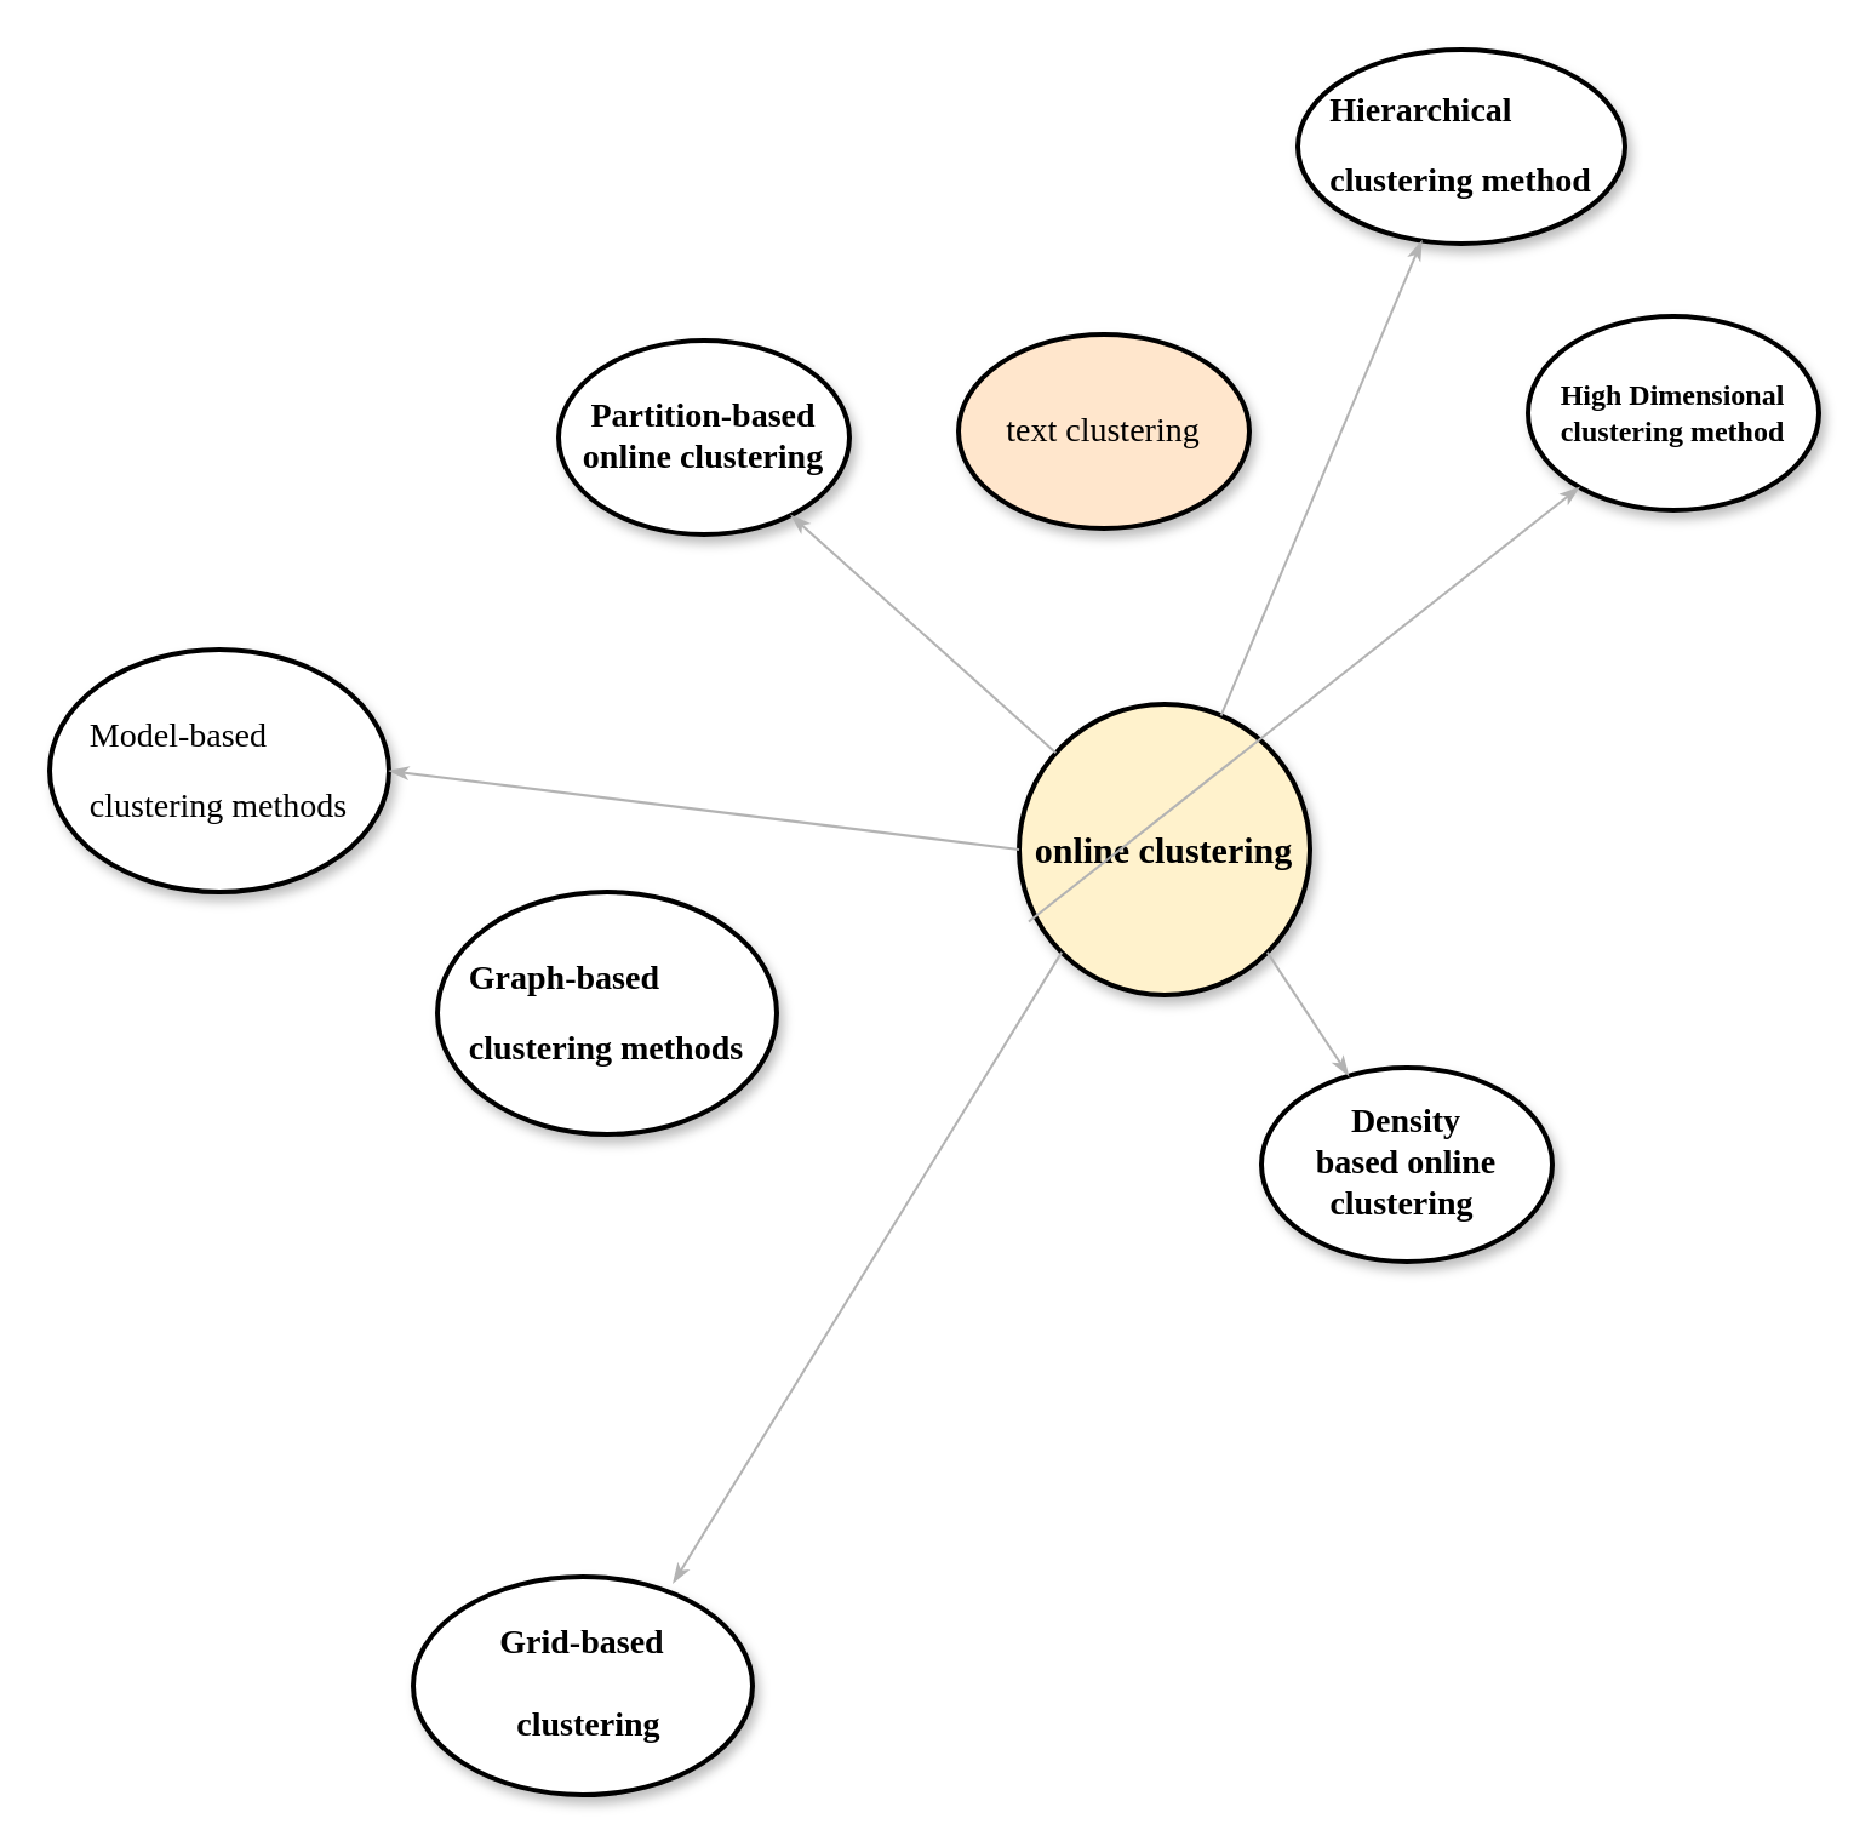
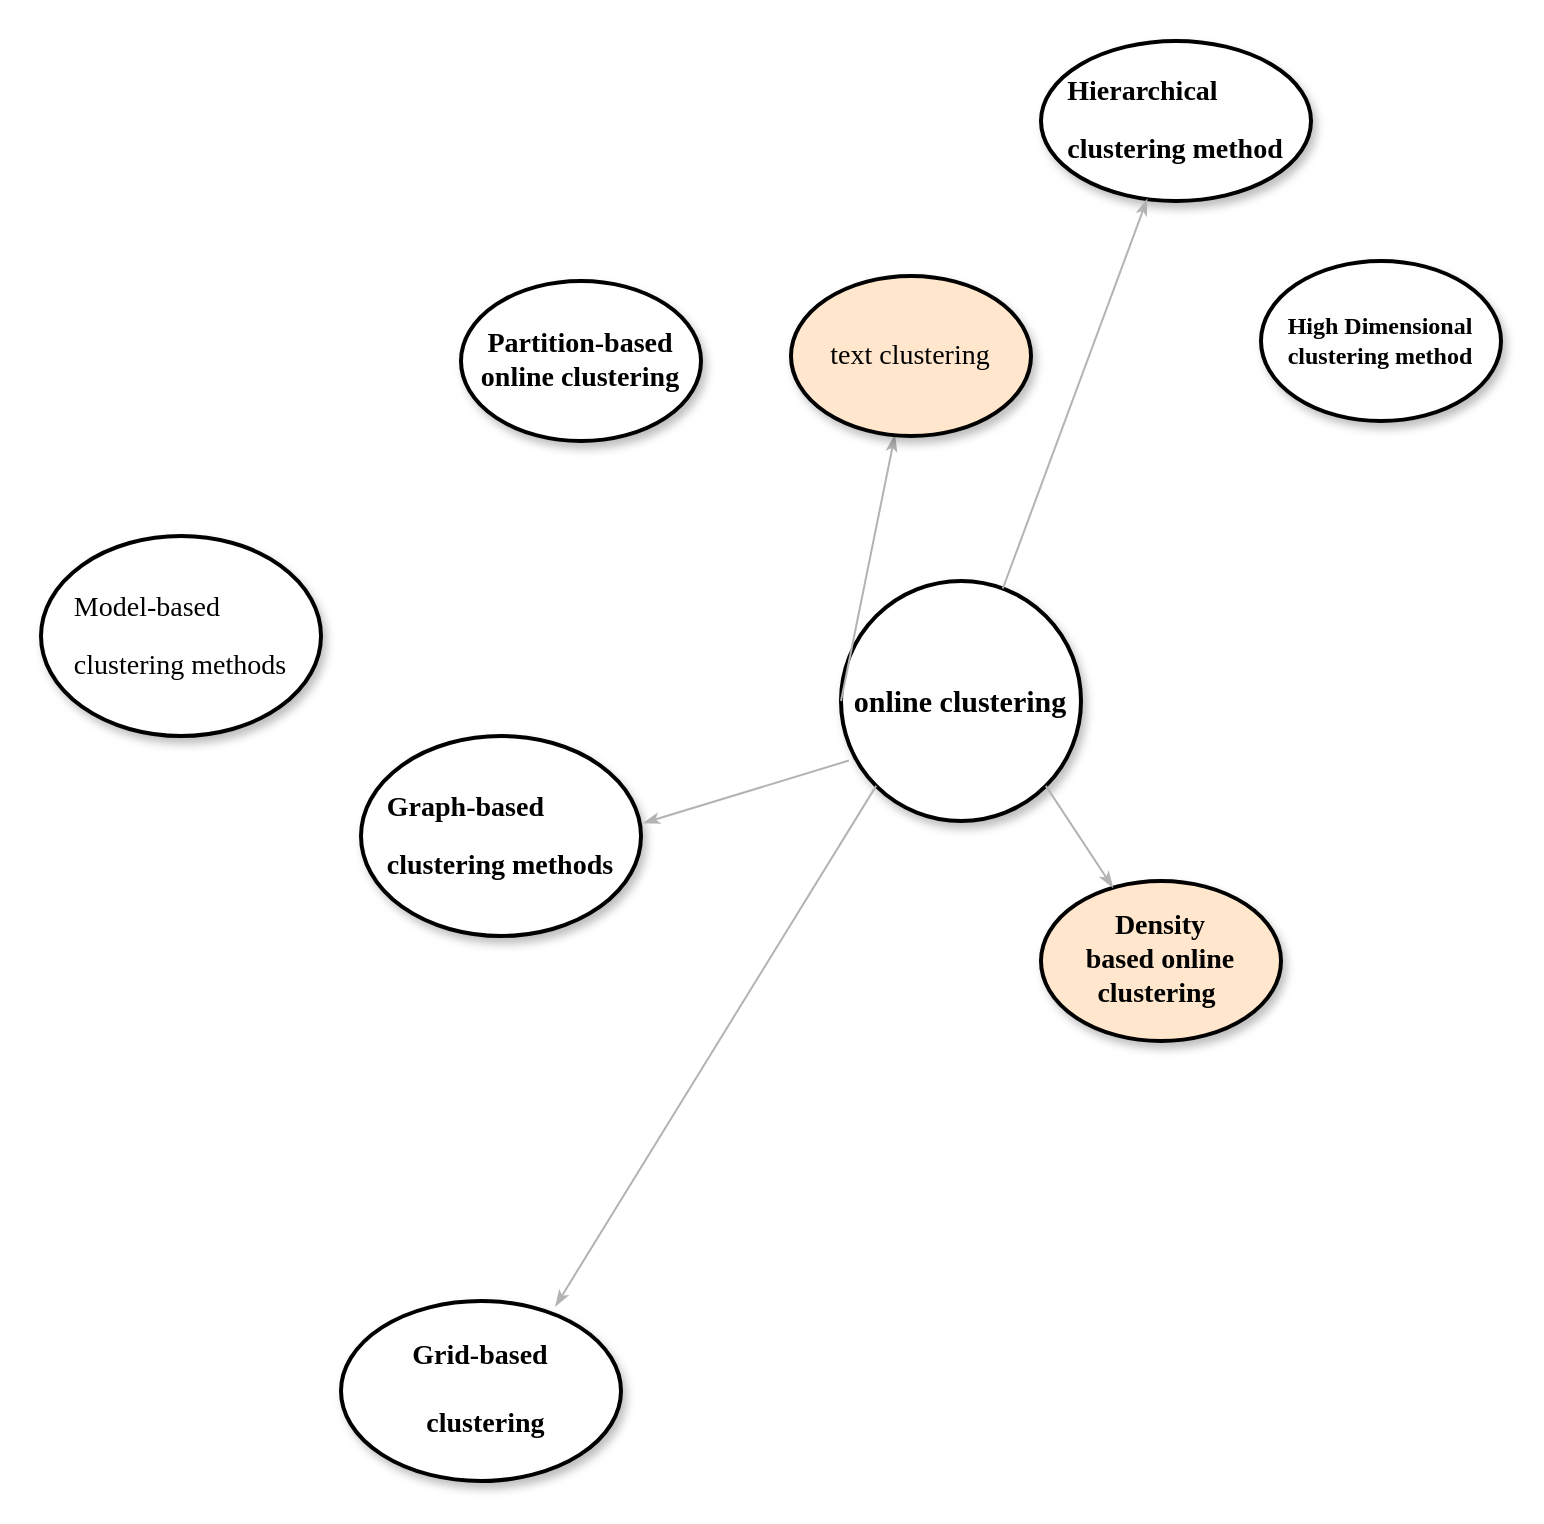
  <mxCell id="0" />
  <mxCell id="1" parent="0" />
  <mxCell id="2" value="&lt;p class=&quot;MsoNormal&quot;&gt;&lt;b&gt;&lt;span&gt;&lt;font face=&quot;Calibri&quot; style=&quot;font-size: 14px&quot;&gt;Partition-based online clustering&lt;/font&gt;&lt;/span&gt;&lt;/b&gt;&lt;/p&gt;" style="ellipse;whiteSpace=wrap;html=1;rounded=1;shadow=1;comic=0;labelBackgroundColor=none;strokeWidth=2;fontFamily=Verdana;fontSize=12;align=center;" vertex="1" parent="1"><mxGeometry x="230" y="140" width="120" height="80" as="geometry" /></mxCell>
- <mxCell id="3" value="&lt;p class=&quot;MsoNormal&quot; align=&quot;justify&quot; style=&quot;text-align: justify&quot;&gt;&lt;font face=&quot;Calibri&quot; style=&quot;font-size: 14px&quot;&gt;&lt;b&gt;Hierarchical&amp;nbsp;&lt;/b&gt;&lt;/font&gt;&lt;/p&gt;&lt;p class=&quot;MsoNormal&quot; align=&quot;justify&quot; style=&quot;text-align: justify&quot;&gt;&lt;font face=&quot;Calibri&quot; style=&quot;font-size: 14px&quot;&gt;&lt;b&gt;clustering method&lt;/b&gt;&lt;/font&gt;&lt;/p&gt;" style="ellipse;whiteSpace=wrap;html=1;rounded=1;shadow=1;comic=0;labelBackgroundColor=none;strokeWidth=2;fontFamily=Verdana;fontSize=12;align=center;" vertex="1" parent="1"><mxGeometry x="535" y="20" width="135" height="80" as="geometry" /></mxCell>
- <mxCell id="4" value="&lt;b&gt;&lt;font style=&quot;font-size: 15px&quot;&gt;online clustering&lt;/font&gt;&lt;/b&gt;" style="ellipse;whiteSpace=wrap;html=1;rounded=1;shadow=1;comic=0;labelBackgroundColor=none;strokeWidth=2;fontFamily=Verdana;fontSize=12;align=center;fillColor=#fff2cc;" vertex="1" parent="1"><mxGeometry x="420" y="290" width="120" height="120" as="geometry" /></mxCell>
+ <mxCell id="3" value="&lt;p class=&quot;MsoNormal&quot; align=&quot;justify&quot; style=&quot;text-align: justify&quot;&gt;&lt;font face=&quot;Calibri&quot; style=&quot;font-size: 14px&quot;&gt;&lt;b&gt;Hierarchical&amp;nbsp;&lt;/b&gt;&lt;/font&gt;&lt;/p&gt;&lt;p class=&quot;MsoNormal&quot; align=&quot;justify&quot; style=&quot;text-align: justify&quot;&gt;&lt;font face=&quot;Calibri&quot; style=&quot;font-size: 14px&quot;&gt;&lt;b&gt;clustering method&lt;/b&gt;&lt;/font&gt;&lt;/p&gt;" style="ellipse;whiteSpace=wrap;html=1;rounded=1;shadow=1;comic=0;labelBackgroundColor=none;strokeWidth=2;fontFamily=Verdana;fontSize=12;align=center;" vertex="1" parent="1"><mxGeometry x="520" y="20" width="135" height="80" as="geometry" /></mxCell>
+ <mxCell id="4" value="&lt;b&gt;&lt;font style=&quot;font-size: 15px&quot;&gt;online clustering&lt;/font&gt;&lt;/b&gt;" style="ellipse;whiteSpace=wrap;html=1;rounded=1;shadow=1;comic=0;labelBackgroundColor=none;strokeWidth=2;fontFamily=Verdana;fontSize=12;align=center;" vertex="1" parent="1"><mxGeometry x="420" y="290" width="120" height="120" as="geometry" /></mxCell>
  <mxCell id="5" value="&lt;span&gt;&lt;b&gt;&lt;font style=&quot;font-size: 12px&quot;&gt;High Dimensional clustering method&lt;/font&gt;&lt;/b&gt;&lt;/span&gt;" style="ellipse;whiteSpace=wrap;html=1;rounded=1;shadow=1;comic=0;labelBackgroundColor=none;strokeWidth=2;fontFamily=Verdana;fontSize=12;align=center;" vertex="1" parent="1"><mxGeometry x="630" y="130" width="120" height="80" as="geometry" /></mxCell>
- <mxCell id="6" value="&lt;div style=&quot;font-size: 14px&quot;&gt;&lt;span style=&quot;font-family: &amp;#34;calibri&amp;#34;&quot;&gt;&lt;font style=&quot;font-size: 14px&quot;&gt;&lt;b&gt;Density&lt;/b&gt;&lt;/font&gt;&lt;/span&gt;&lt;/div&gt;&lt;div style=&quot;font-size: 14px&quot;&gt;&lt;span style=&quot;font-family: &amp;#34;calibri&amp;#34;&quot;&gt;&lt;font style=&quot;font-size: 14px&quot;&gt;&lt;b&gt;based online clustering&amp;nbsp;&lt;/b&gt;&lt;/font&gt;&lt;/span&gt;&lt;/div&gt;" style="ellipse;whiteSpace=wrap;html=1;rounded=1;shadow=1;comic=0;labelBackgroundColor=none;strokeWidth=2;fontFamily=Verdana;fontSize=12;align=center;" vertex="1" parent="1"><mxGeometry x="520" y="440" width="120" height="80" as="geometry" /></mxCell>
- <mxCell id="7" value="" style="edgeStyle=none;rounded=1;html=1;labelBackgroundColor=none;startArrow=none;startFill=0;startSize=5;endArrow=classicThin;endFill=1;endSize=5;jettySize=auto;orthogonalLoop=1;strokeColor=#B3B3B3;strokeWidth=1;fontFamily=Verdana;fontSize=12" edge="1" parent="1" source="4" target="2"><mxGeometry relative="1" as="geometry" /></mxCell>
+ <mxCell id="6" value="&lt;div style=&quot;font-size: 14px&quot;&gt;&lt;span style=&quot;font-family: &amp;#34;calibri&amp;#34;&quot;&gt;&lt;font style=&quot;font-size: 14px&quot;&gt;&lt;b&gt;Density&lt;/b&gt;&lt;/font&gt;&lt;/span&gt;&lt;/div&gt;&lt;div style=&quot;font-size: 14px&quot;&gt;&lt;span style=&quot;font-family: &amp;#34;calibri&amp;#34;&quot;&gt;&lt;font style=&quot;font-size: 14px&quot;&gt;&lt;b&gt;based online clustering&amp;nbsp;&lt;/b&gt;&lt;/font&gt;&lt;/span&gt;&lt;/div&gt;" style="ellipse;whiteSpace=wrap;html=1;rounded=1;shadow=1;comic=0;labelBackgroundColor=none;strokeWidth=2;fontFamily=Verdana;fontSize=12;align=center;fillColor=#ffe6cc;" vertex="1" parent="1"><mxGeometry x="520" y="440" width="120" height="80" as="geometry" /></mxCell>
  <mxCell id="8" value="" style="edgeStyle=none;rounded=1;html=1;labelBackgroundColor=none;startArrow=none;startFill=0;startSize=5;endArrow=classicThin;endFill=1;endSize=5;jettySize=auto;orthogonalLoop=1;strokeColor=#B3B3B3;strokeWidth=1;fontFamily=Verdana;fontSize=12" edge="1" parent="1" source="4" target="3"><mxGeometry relative="1" as="geometry"><Array as="points" /></mxGeometry></mxCell>
  <mxCell id="9" value="" style="edgeStyle=none;rounded=1;html=1;labelBackgroundColor=none;startArrow=none;startFill=0;startSize=5;endArrow=classicThin;endFill=1;endSize=5;jettySize=auto;orthogonalLoop=1;strokeColor=#B3B3B3;strokeWidth=1;fontFamily=Verdana;fontSize=12;exitX=1;exitY=1;exitDx=0;exitDy=0;" edge="1" parent="1" source="4" target="6"><mxGeometry x="-0.102" y="-13" relative="1" as="geometry"><mxPoint as="offset" /></mxGeometry></mxCell>
  <mxCell id="10" value="&lt;p class=&quot;MsoNormal&quot; align=&quot;justify&quot; style=&quot;text-align: justify&quot;&gt;&lt;b&gt;&lt;span style=&quot;font-family: &amp;#34;calibri&amp;#34; ; font-weight: bold&quot;&gt;&lt;font style=&quot;font-size: 14px&quot;&gt;Grid-based&lt;/font&gt;&lt;/span&gt;&lt;/b&gt;&lt;/p&gt;&lt;p class=&quot;MsoNormal&quot; align=&quot;justify&quot; style=&quot;text-align: justify&quot;&gt;&lt;b&gt;&lt;span style=&quot;font-family: &amp;#34;calibri&amp;#34; ; font-weight: bold&quot;&gt;&lt;font style=&quot;font-size: 14px&quot;&gt;&amp;nbsp; clustering&lt;/font&gt;&lt;/span&gt;&lt;/b&gt;&lt;b&gt;&lt;span style=&quot;font-family: &amp;#34;calibri&amp;#34; ; font-weight: bold ; font-size: 14.0pt&quot;&gt;&lt;/span&gt;&lt;/b&gt;&lt;/p&gt;" style="ellipse;whiteSpace=wrap;html=1;rounded=1;shadow=1;comic=0;labelBackgroundColor=none;strokeWidth=2;fontFamily=Verdana;fontSize=12;align=center;" vertex="1" parent="1"><mxGeometry x="170" y="650" width="140" height="90" as="geometry" /></mxCell>
  <mxCell id="11" value="" style="edgeStyle=none;rounded=1;html=1;labelBackgroundColor=none;startArrow=none;startFill=0;startSize=5;endArrow=classicThin;endFill=1;endSize=5;jettySize=auto;orthogonalLoop=1;strokeColor=#B3B3B3;strokeWidth=1;fontFamily=Verdana;fontSize=12;entryX=0.766;entryY=0.029;entryDx=0;entryDy=0;entryPerimeter=0;exitX=0;exitY=1;exitDx=0;exitDy=0;" edge="1" parent="1" source="4" target="10"><mxGeometry relative="1" as="geometry"><mxPoint x="519.196" y="328.079" as="sourcePoint" /><mxPoint x="343.621" y="217.465" as="targetPoint" /></mxGeometry></mxCell>
  <mxCell id="12" value="&lt;p class=&quot;MsoNormal&quot; align=&quot;justify&quot; style=&quot;text-align: justify&quot;&gt;&lt;span style=&quot;font-family: &amp;#34;helvetica&amp;#34; ; text-align: left&quot;&gt;&lt;font face=&quot;Calibri&quot; style=&quot;font-size: 14px&quot;&gt;Model-based&amp;nbsp;&lt;/font&gt;&lt;/span&gt;&lt;/p&gt;&lt;p class=&quot;MsoNormal&quot; align=&quot;justify&quot; style=&quot;text-align: justify&quot;&gt;&lt;span style=&quot;font-family: &amp;#34;helvetica&amp;#34; ; text-align: left&quot;&gt;&lt;font face=&quot;Calibri&quot; style=&quot;font-size: 14px&quot;&gt;clustering methods&lt;/font&gt;&lt;/span&gt;&lt;br&gt;&lt;/p&gt;" style="ellipse;whiteSpace=wrap;html=1;rounded=1;shadow=1;comic=0;labelBackgroundColor=none;strokeWidth=2;fontFamily=Verdana;fontSize=12;align=center;" vertex="1" parent="1"><mxGeometry x="20" y="267.5" width="140" height="100" as="geometry" /></mxCell>
- <mxCell id="13" value="" style="edgeStyle=none;rounded=1;html=1;labelBackgroundColor=none;startArrow=none;startFill=0;startSize=5;endArrow=classicThin;endFill=1;endSize=5;jettySize=auto;orthogonalLoop=1;strokeColor=#B3B3B3;strokeWidth=1;fontFamily=Verdana;fontSize=12;exitX=0;exitY=0.5;exitDx=0;exitDy=0;entryX=1;entryY=0.5;entryDx=0;entryDy=0;" edge="1" parent="1" source="4" target="12"><mxGeometry relative="1" as="geometry"><mxPoint x="436.388" y="318.794" as="sourcePoint" /><mxPoint x="334.601" y="222.679" as="targetPoint" /></mxGeometry></mxCell>
+ <mxCell id="13" value="" style="edgeStyle=none;rounded=1;html=1;labelBackgroundColor=none;startArrow=none;startFill=0;startSize=5;endArrow=classicThin;endFill=1;endSize=5;jettySize=auto;orthogonalLoop=1;strokeColor=#B3B3B3;strokeWidth=1;fontFamily=Verdana;fontSize=12;exitX=0;exitY=0.5;exitDx=0;exitDy=0;" edge="1" parent="1" source="4" target="16"><mxGeometry relative="1" as="geometry"><mxPoint x="436.388" y="318.794" as="sourcePoint" /><mxPoint x="334.601" y="222.679" as="targetPoint" /></mxGeometry></mxCell>
  <mxCell id="14" value="&lt;p class=&quot;MsoNormal&quot; align=&quot;justify&quot; style=&quot;text-align: justify&quot;&gt;&lt;b style=&quot;font-family: &amp;#34;helvetica&amp;#34; ; text-align: left&quot;&gt;&lt;font face=&quot;Calibri&quot; style=&quot;font-size: 14px&quot;&gt;Graph-based&amp;nbsp;&lt;/font&gt;&lt;/b&gt;&lt;/p&gt;&lt;p class=&quot;MsoNormal&quot; align=&quot;justify&quot; style=&quot;text-align: justify&quot;&gt;&lt;b style=&quot;font-family: &amp;#34;helvetica&amp;#34; ; text-align: left&quot;&gt;&lt;font face=&quot;Calibri&quot; style=&quot;font-size: 14px&quot;&gt;clustering methods&lt;/font&gt;&lt;/b&gt;&lt;br&gt;&lt;/p&gt;" style="ellipse;whiteSpace=wrap;html=1;rounded=1;shadow=1;comic=0;labelBackgroundColor=none;strokeWidth=2;fontFamily=Verdana;fontSize=12;align=center;" vertex="1" parent="1"><mxGeometry x="180" y="367.5" width="140" height="100" as="geometry" /></mxCell>
- <mxCell id="15" value="" style="edgeStyle=none;rounded=1;html=1;labelBackgroundColor=none;startArrow=none;startFill=0;startSize=5;endArrow=classicThin;endFill=1;endSize=5;jettySize=auto;orthogonalLoop=1;strokeColor=#B3B3B3;strokeWidth=1;fontFamily=Verdana;fontSize=12;exitX=0.033;exitY=0.748;exitDx=0;exitDy=0;exitPerimeter=0;" edge="1" parent="1" source="4" target="5"><mxGeometry relative="1" as="geometry"><mxPoint x="430" y="360" as="sourcePoint" /><mxPoint x="170" y="327.5" as="targetPoint" /></mxGeometry></mxCell>
+ <mxCell id="15" value="" style="edgeStyle=none;rounded=1;html=1;labelBackgroundColor=none;startArrow=none;startFill=0;startSize=5;endArrow=classicThin;endFill=1;endSize=5;jettySize=auto;orthogonalLoop=1;strokeColor=#B3B3B3;strokeWidth=1;fontFamily=Verdana;fontSize=12;exitX=0.033;exitY=0.748;exitDx=0;exitDy=0;entryX=1.009;entryY=0.435;entryDx=0;entryDy=0;exitPerimeter=0;entryPerimeter=0;" edge="1" parent="1" source="4" target="14"><mxGeometry relative="1" as="geometry"><mxPoint x="430" y="360" as="sourcePoint" /><mxPoint x="170" y="327.5" as="targetPoint" /></mxGeometry></mxCell>
  <mxCell id="16" value="&lt;p class=&quot;MsoNormal&quot;&gt;&lt;font face=&quot;Calibri&quot; style=&quot;font-size: 14px&quot;&gt;text clustering&lt;/font&gt;&lt;/p&gt;" style="ellipse;whiteSpace=wrap;html=1;rounded=1;shadow=1;comic=0;labelBackgroundColor=none;strokeWidth=2;fontFamily=Verdana;fontSize=12;align=center;fillColor=#ffe6cc;" vertex="1" parent="1"><mxGeometry x="395" y="137.5" width="120" height="80" as="geometry" /></mxCell>
